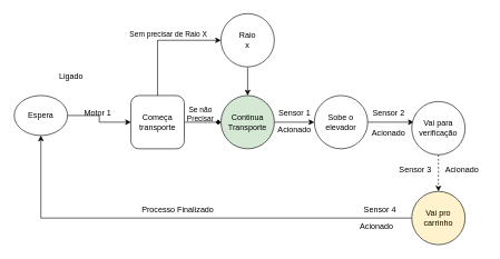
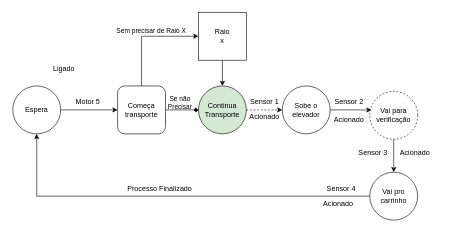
  <mxCell id="0" />
  <mxCell id="1" parent="0" />
  <mxCell id="2" value="" style="edgeStyle=orthogonalEdgeStyle;rounded=0;orthogonalLoop=1;jettySize=auto;html=1;fontSize=12;startArrow=none;startFill=0;endArrow=classic;endFill=1;" edge="1" parent="1" source="3" target="7"><mxGeometry relative="1" as="geometry" /></mxCell>
- <mxCell id="3" value="Espera" style="ellipse;whiteSpace=wrap;html=1;aspect=fixed;" vertex="1" parent="1"><mxGeometry x="20" y="143" width="80" height="60" as="geometry" /></mxCell>
+ <mxCell id="3" value="Espera" style="ellipse;whiteSpace=wrap;html=1;aspect=fixed;" vertex="1" parent="1"><mxGeometry x="20" y="143" width="80" height="80" as="geometry" /></mxCell>
  <mxCell id="4" style="edgeStyle=orthogonalEdgeStyle;rounded=0;orthogonalLoop=1;jettySize=auto;html=1;entryX=0;entryY=0.5;entryDx=0;entryDy=0;exitX=0.5;exitY=0;exitDx=0;exitDy=0;" edge="1" parent="1" source="7" target="26"><mxGeometry relative="1" as="geometry"><mxPoint x="230" y="140" as="sourcePoint" /><Array as="points"><mxPoint x="235" y="60" /></Array></mxGeometry></mxCell>
  <mxCell id="5" value="Se não&lt;br&gt;Precisar" style="edgeLabel;html=1;align=center;verticalAlign=middle;resizable=0;points=[];" vertex="1" connectable="0" parent="4"><mxGeometry x="0.109" y="1" relative="1" as="geometry"><mxPoint x="47" y="111" as="offset" /></mxGeometry></mxCell>
  <mxCell id="6" style="edgeStyle=orthogonalEdgeStyle;rounded=0;orthogonalLoop=1;jettySize=auto;html=1;entryX=0;entryY=0.5;entryDx=0;entryDy=0;endArrow=diamond;" edge="1" parent="1" source="7" target="28"><mxGeometry relative="1" as="geometry" /></mxCell>
  <mxCell id="7" value="Começa transporte" style="whiteSpace=wrap;html=1;aspect=fixed;rounded=1;" vertex="1" parent="1"><mxGeometry x="195" y="143" width="80" height="80" as="geometry" /></mxCell>
  <mxCell id="8" style="edgeStyle=orthogonalEdgeStyle;rounded=0;orthogonalLoop=1;jettySize=auto;html=1;exitX=1;exitY=0.5;exitDx=0;exitDy=0;entryX=0.038;entryY=0.388;entryDx=0;entryDy=0;entryPerimeter=0;" edge="1" parent="1" source="9" target="14"><mxGeometry relative="1" as="geometry" /></mxCell>
  <mxCell id="9" value="Sobe o elevador" style="ellipse;whiteSpace=wrap;html=1;aspect=fixed;" vertex="1" parent="1"><mxGeometry x="470" y="143" width="80" height="80" as="geometry" /></mxCell>
- <mxCell id="10" value="Motor 1" style="text;html=1;resizable=0;autosize=1;align=center;verticalAlign=middle;points=[];fillColor=none;strokeColor=none;rounded=0;fontSize=12;" vertex="1" parent="1"><mxGeometry x="115" y="155" width="60" height="30" as="geometry" /></mxCell>
+ <mxCell id="10" value="Motor 5" style="text;html=1;resizable=0;autosize=1;align=center;verticalAlign=middle;points=[];fillColor=none;strokeColor=none;rounded=0;fontSize=12;" vertex="1" parent="1"><mxGeometry x="115" y="155" width="60" height="30" as="geometry" /></mxCell>
  <mxCell id="11" value="Ligado" style="text;html=1;resizable=0;autosize=1;align=center;verticalAlign=middle;points=[];fillColor=none;strokeColor=none;rounded=0;fontSize=12;" vertex="1" parent="1"><mxGeometry x="75" y="100" width="60" height="30" as="geometry" /></mxCell>
  <mxCell id="12" value="Sensor 1" style="text;html=1;resizable=0;autosize=1;align=center;verticalAlign=middle;points=[];fillColor=none;strokeColor=none;rounded=0;fontSize=12;" vertex="1" parent="1"><mxGeometry x="410" y="160" width="60" height="20" as="geometry" /></mxCell>
  <mxCell id="13" value="Acionado" style="text;html=1;resizable=0;autosize=1;align=center;verticalAlign=middle;points=[];fillColor=none;strokeColor=none;rounded=0;fontSize=12;" vertex="1" parent="1"><mxGeometry x="405" y="185" width="70" height="20" as="geometry" /></mxCell>
- <mxCell id="14" value="Vai para verificação" style="ellipse;whiteSpace=wrap;html=1;aspect=fixed;" vertex="1" parent="1"><mxGeometry x="616" y="152" width="80" height="80" as="geometry" /></mxCell>
+ <mxCell id="14" value="Vai para verificação" style="ellipse;whiteSpace=wrap;html=1;aspect=fixed;dashed=1;" vertex="1" parent="1"><mxGeometry x="616" y="152" width="80" height="80" as="geometry" /></mxCell>
  <mxCell id="15" value="Sensor 2" style="text;html=1;resizable=0;autosize=1;align=center;verticalAlign=middle;points=[];fillColor=none;strokeColor=none;rounded=0;fontSize=12;" vertex="1" parent="1"><mxGeometry x="546" y="155" width="70" height="30" as="geometry" /></mxCell>
  <mxCell id="16" value="Acionado" style="text;html=1;resizable=0;autosize=1;align=center;verticalAlign=middle;points=[];fillColor=none;strokeColor=none;rounded=0;fontSize=12;" vertex="1" parent="1"><mxGeometry x="546" y="190" width="70" height="20" as="geometry" /></mxCell>
- <mxCell id="17" style="edgeStyle=orthogonalEdgeStyle;rounded=0;orthogonalLoop=1;jettySize=auto;html=1;exitX=0.5;exitY=1;exitDx=0;exitDy=0;entryX=0.5;entryY=0;entryDx=0;entryDy=0;dashed=1;" edge="1" parent="1" target="19" source="14"><mxGeometry relative="1" as="geometry"><mxPoint x="528" y="311" as="sourcePoint" /></mxGeometry></mxCell>
+ <mxCell id="17" style="edgeStyle=orthogonalEdgeStyle;rounded=0;orthogonalLoop=1;jettySize=auto;html=1;exitX=0.5;exitY=1;exitDx=0;exitDy=0;entryX=0.5;entryY=0;entryDx=0;entryDy=0;" edge="1" parent="1" target="19" source="14"><mxGeometry relative="1" as="geometry"><mxPoint x="528" y="311" as="sourcePoint" /></mxGeometry></mxCell>
  <mxCell id="18" style="edgeStyle=orthogonalEdgeStyle;rounded=0;orthogonalLoop=1;jettySize=auto;html=1;entryX=0.5;entryY=1;entryDx=0;entryDy=0;" edge="1" parent="1" source="19" target="3"><mxGeometry relative="1" as="geometry"><mxPoint x="425" y="327" as="targetPoint" /></mxGeometry></mxCell>
- <mxCell id="19" value="Vai pro carrinho" style="ellipse;whiteSpace=wrap;html=1;aspect=fixed;fillColor=#fff2cc;" vertex="1" parent="1"><mxGeometry x="616" y="287" width="80" height="80" as="geometry" /></mxCell>
+ <mxCell id="19" value="Vai pro carrinho" style="ellipse;whiteSpace=wrap;html=1;aspect=fixed;" vertex="1" parent="1"><mxGeometry x="616" y="287" width="80" height="80" as="geometry" /></mxCell>
  <mxCell id="20" value="Sensor 3" style="text;html=1;resizable=0;autosize=1;align=center;verticalAlign=middle;points=[];fillColor=none;strokeColor=none;rounded=0;fontSize=12;" vertex="1" parent="1"><mxGeometry x="586" y="240" width="70" height="30" as="geometry" /></mxCell>
  <mxCell id="21" value="Acionado" style="text;html=1;resizable=0;autosize=1;align=center;verticalAlign=middle;points=[];fillColor=none;strokeColor=none;rounded=0;fontSize=12;" vertex="1" parent="1"><mxGeometry x="656" y="245" width="70" height="20" as="geometry" /></mxCell>
  <mxCell id="22" value="Sensor 4" style="text;html=1;resizable=0;autosize=1;align=center;verticalAlign=middle;points=[];fillColor=none;strokeColor=none;rounded=0;fontSize=12;" vertex="1" parent="1"><mxGeometry x="533" y="300" width="70" height="30" as="geometry" /></mxCell>
  <mxCell id="23" value="Acionado" style="text;html=1;resizable=0;autosize=1;align=center;verticalAlign=middle;points=[];fillColor=none;strokeColor=none;rounded=0;fontSize=12;" vertex="1" parent="1"><mxGeometry x="528" y="330" width="70" height="20" as="geometry" /></mxCell>
  <mxCell id="24" value="Processo Finalizado" style="text;html=1;resizable=0;autosize=1;align=center;verticalAlign=middle;points=[];fillColor=none;strokeColor=none;rounded=0;fontSize=12;" vertex="1" parent="1"><mxGeometry x="200" y="300" width="130" height="30" as="geometry" /></mxCell>
  <mxCell id="25" style="edgeStyle=orthogonalEdgeStyle;rounded=0;orthogonalLoop=1;jettySize=auto;html=1;entryX=0.5;entryY=0;entryDx=0;entryDy=0;" edge="1" parent="1" source="26" target="28"><mxGeometry relative="1" as="geometry" /></mxCell>
- <mxCell id="26" value="Raio&lt;br&gt;x" style="ellipse;whiteSpace=wrap;html=1;aspect=fixed;" vertex="1" parent="1"><mxGeometry x="330" y="20" width="80" height="80" as="geometry" /></mxCell>
- <mxCell id="27" style="edgeStyle=orthogonalEdgeStyle;rounded=0;orthogonalLoop=1;jettySize=auto;html=1;entryX=0;entryY=0.5;entryDx=0;entryDy=0;" edge="1" parent="1" source="28" target="9"><mxGeometry relative="1" as="geometry" /></mxCell>
+ <mxCell id="26" value="Raio&lt;br&gt;x" style="whiteSpace=wrap;html=1;aspect=fixed;rounded=0;" vertex="1" parent="1"><mxGeometry x="330" y="20" width="80" height="80" as="geometry" /></mxCell>
+ <mxCell id="27" style="edgeStyle=orthogonalEdgeStyle;rounded=0;orthogonalLoop=1;jettySize=auto;html=1;entryX=0;entryY=0.5;entryDx=0;entryDy=0;dashed=1;" edge="1" parent="1" source="28" target="9"><mxGeometry relative="1" as="geometry" /></mxCell>
  <mxCell id="28" value="Continua Transporte" style="ellipse;whiteSpace=wrap;html=1;aspect=fixed;fillColor=#d5e8d4;" vertex="1" parent="1"><mxGeometry x="330" y="143" width="80" height="80" as="geometry" /></mxCell>
  <mxCell id="29" value="Sem precisar de Raio X" style="edgeLabel;html=1;align=center;verticalAlign=middle;resizable=0;points=[];" vertex="1" connectable="0" parent="1"><mxGeometry x="250" y="50" as="geometry" /></mxCell>
